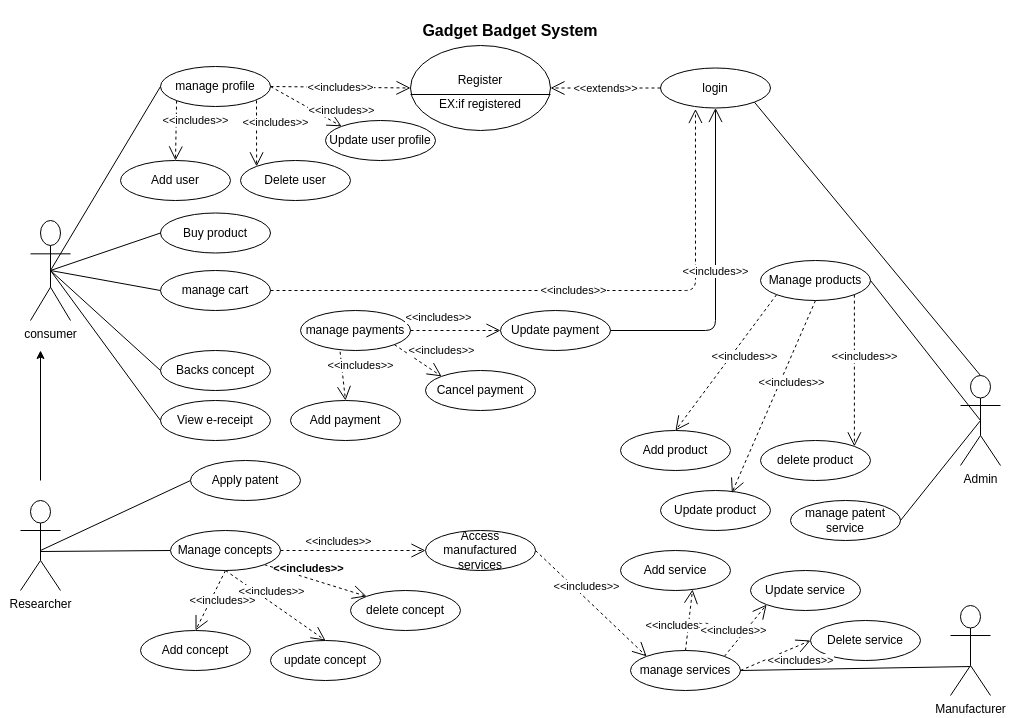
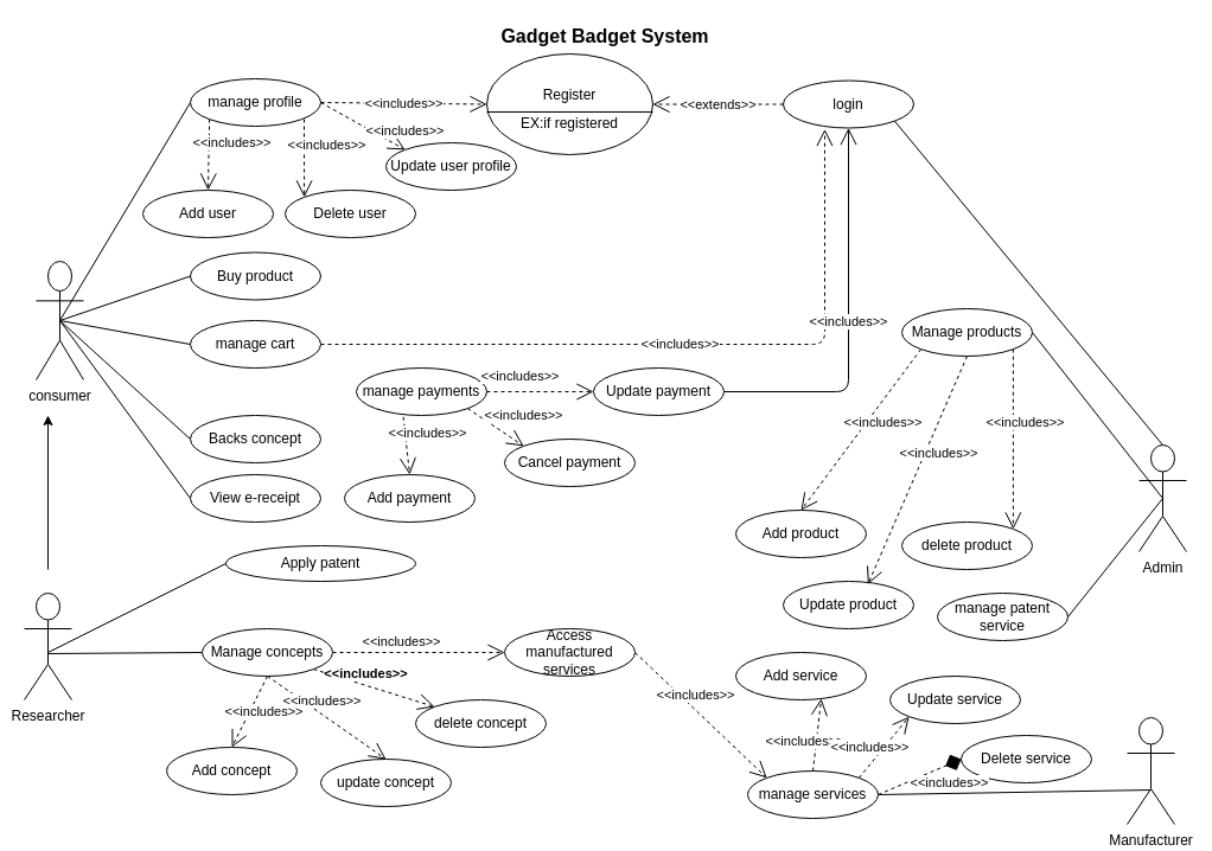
  <mxCell id="0" />
  <mxCell id="1" parent="0" />
  <mxCell id="2" value="Researcher" style="shape=umlActor;verticalLabelPosition=bottom;verticalAlign=top;html=1;outlineConnect=0;" parent="1" vertex="1"><mxGeometry x="20" y="500" width="40" height="90" as="geometry" /></mxCell>
  <mxCell id="3" value="" style="endArrow=classic;html=1;" parent="1" edge="1"><mxGeometry width="50" height="50" relative="1" as="geometry"><mxPoint x="40" y="480" as="sourcePoint" /><mxPoint x="40" y="350" as="targetPoint" /></mxGeometry></mxCell>
  <mxCell id="4" value="manage profile" style="ellipse;whiteSpace=wrap;html=1;" parent="1" vertex="1"><mxGeometry x="160" y="66" width="110" height="40" as="geometry" /></mxCell>
  <mxCell id="5" value="" style="ellipse;whiteSpace=wrap;html=1;" parent="1" vertex="1"><mxGeometry x="410" y="45" width="140" height="85" as="geometry" /></mxCell>
  <mxCell id="6" value="login" style="ellipse;whiteSpace=wrap;html=1;" parent="1" vertex="1"><mxGeometry x="660" y="67.5" width="110" height="40" as="geometry" /></mxCell>
  <mxCell id="7" value="&amp;lt;&amp;lt;includes&amp;gt;&amp;gt;" style="endArrow=open;endSize=12;dashed=1;html=1;exitX=1;exitY=0.5;exitDx=0;exitDy=0;entryX=0;entryY=0.5;entryDx=0;entryDy=0;" parent="1" source="4" target="5" edge="1"><mxGeometry width="160" relative="1" as="geometry"><mxPoint x="300" y="660" as="sourcePoint" /><mxPoint x="460" y="660" as="targetPoint" /></mxGeometry></mxCell>
  <mxCell id="8" value="" style="line;strokeWidth=1;fillColor=none;align=left;verticalAlign=middle;spacingTop=-1;spacingLeft=3;spacingRight=3;rotatable=0;labelPosition=right;points=[];portConstraint=eastwest;" parent="1" vertex="1"><mxGeometry x="410" y="90" width="140" height="8" as="geometry" /></mxCell>
  <mxCell id="9" value="EX:if registered" style="text;html=1;strokeColor=none;fillColor=none;align=center;verticalAlign=middle;whiteSpace=wrap;rounded=0;" parent="1" vertex="1"><mxGeometry x="435" y="94" width="90" height="20" as="geometry" /></mxCell>
  <mxCell id="10" value="&amp;lt;&amp;lt;extends&amp;gt;&amp;gt;" style="endArrow=open;endSize=12;dashed=1;html=1;exitX=0;exitY=0.5;exitDx=0;exitDy=0;entryX=1;entryY=0.5;entryDx=0;entryDy=0;" parent="1" source="6" target="5" edge="1"><mxGeometry width="160" relative="1" as="geometry"><mxPoint x="320" y="640" as="sourcePoint" /><mxPoint x="440" y="645" as="targetPoint" /></mxGeometry></mxCell>
  <mxCell id="11" value="" style="endArrow=none;html=1;entryX=0;entryY=0.5;entryDx=0;entryDy=0;" parent="1" target="58" edge="1"><mxGeometry width="50" height="50" relative="1" as="geometry"><mxPoint x="40" y="551" as="sourcePoint" /><mxPoint x="200" y="555" as="targetPoint" /></mxGeometry></mxCell>
  <mxCell id="12" value="Add concept" style="ellipse;whiteSpace=wrap;html=1;" parent="1" vertex="1"><mxGeometry x="140" y="630" width="110" height="40" as="geometry" /></mxCell>
  <mxCell id="13" value="update concept" style="ellipse;whiteSpace=wrap;html=1;" parent="1" vertex="1"><mxGeometry x="270" y="640" width="110" height="40" as="geometry" /></mxCell>
  <mxCell id="14" value="&amp;lt;&amp;lt;includes&amp;gt;&amp;gt;" style="endArrow=open;endSize=12;dashed=1;html=1;exitX=0.5;exitY=1;exitDx=0;exitDy=0;entryX=0.5;entryY=0;entryDx=0;entryDy=0;" parent="1" source="58" target="13" edge="1"><mxGeometry x="-0.2" y="10" width="160" relative="1" as="geometry"><mxPoint x="294.072" y="579.633" as="sourcePoint" /><mxPoint x="175" y="860" as="targetPoint" /><mxPoint y="1" as="offset" /></mxGeometry></mxCell>
  <mxCell id="15" value="delete concept" style="ellipse;whiteSpace=wrap;html=1;" parent="1" vertex="1"><mxGeometry x="350" y="590" width="110" height="40" as="geometry" /></mxCell>
  <mxCell id="16" value="&amp;lt;&amp;lt;includes&amp;gt;&amp;gt;" style="endArrow=open;endSize=12;dashed=1;html=1;entryX=0;entryY=0.5;entryDx=0;entryDy=0;fontStyle=0;exitX=1;exitY=0.5;exitDx=0;exitDy=0;" parent="1" source="58" target="45" edge="1"><mxGeometry x="-0.2" y="10" width="160" relative="1" as="geometry"><mxPoint x="294.072" y="530.367" as="sourcePoint" /><mxPoint x="305" y="900" as="targetPoint" /><mxPoint y="1" as="offset" /></mxGeometry></mxCell>
  <mxCell id="17" value="manage payments" style="ellipse;whiteSpace=wrap;html=1;" parent="1" vertex="1"><mxGeometry x="300" y="310" width="110" height="40" as="geometry" /></mxCell>
  <mxCell id="18" value="Add payment" style="ellipse;whiteSpace=wrap;html=1;" parent="1" vertex="1"><mxGeometry x="290" y="400" width="110" height="40" as="geometry" /></mxCell>
  <mxCell id="19" value="Update payment" style="ellipse;whiteSpace=wrap;html=1;" parent="1" vertex="1"><mxGeometry x="500" y="310" width="110" height="40" as="geometry" /></mxCell>
  <mxCell id="20" value="Cancel payment" style="ellipse;whiteSpace=wrap;html=1;" parent="1" vertex="1"><mxGeometry x="425" y="370" width="110" height="40" as="geometry" /></mxCell>
  <mxCell id="21" value="View e-receipt" style="ellipse;whiteSpace=wrap;html=1;" parent="1" vertex="1"><mxGeometry x="160" y="400" width="110" height="40" as="geometry" /></mxCell>
  <mxCell id="22" value="" style="endArrow=none;html=1;entryX=0;entryY=0.5;entryDx=0;entryDy=0;exitX=0.5;exitY=0.5;exitDx=0;exitDy=0;exitPerimeter=0;" parent="1" source="27" target="21" edge="1"><mxGeometry width="50" height="50" relative="1" as="geometry"><mxPoint x="55" y="260" as="sourcePoint" /><mxPoint x="330" y="420" as="targetPoint" /></mxGeometry></mxCell>
  <mxCell id="23" value="&amp;lt;&amp;lt;includes&amp;gt;&amp;gt;" style="endArrow=open;endSize=12;dashed=1;html=1;exitX=0.36;exitY=1.031;exitDx=0;exitDy=0;entryX=0.5;entryY=0;entryDx=0;entryDy=0;exitPerimeter=0;" parent="1" source="17" target="18" edge="1"><mxGeometry x="-0.346" y="19" width="160" relative="1" as="geometry"><mxPoint x="320" y="640" as="sourcePoint" /><mxPoint x="445" y="642.5" as="targetPoint" /><mxPoint as="offset" /></mxGeometry></mxCell>
  <mxCell id="24" value="manage patent service" style="ellipse;whiteSpace=wrap;html=1;" parent="1" vertex="1"><mxGeometry x="790" y="500" width="110" height="40" as="geometry" /></mxCell>
  <mxCell id="25" value="" style="endArrow=none;html=1;entryX=0;entryY=0.5;entryDx=0;entryDy=0;" parent="1" target="57" edge="1"><mxGeometry width="50" height="50" relative="1" as="geometry"><mxPoint x="40" y="550" as="sourcePoint" /><mxPoint x="185.928" y="490.367" as="targetPoint" /></mxGeometry></mxCell>
  <mxCell id="26" value="manage cart" style="ellipse;whiteSpace=wrap;html=1;" parent="1" vertex="1"><mxGeometry x="160" y="270" width="110" height="40" as="geometry" /></mxCell>
  <mxCell id="27" value="consumer" style="shape=umlActor;verticalLabelPosition=bottom;verticalAlign=top;html=1;outlineConnect=0;" parent="1" vertex="1"><mxGeometry x="30" y="220" width="40" height="100" as="geometry" /></mxCell>
  <mxCell id="28" value="" style="endArrow=none;html=1;exitX=0.5;exitY=0.5;exitDx=0;exitDy=0;exitPerimeter=0;entryX=0;entryY=0.5;entryDx=0;entryDy=0;" parent="1" source="27" target="4" edge="1"><mxGeometry width="50" height="50" relative="1" as="geometry"><mxPoint x="65" y="665" as="sourcePoint" /><mxPoint x="210" y="640" as="targetPoint" /></mxGeometry></mxCell>
  <mxCell id="29" value="Register" style="text;html=1;strokeColor=none;fillColor=none;align=center;verticalAlign=middle;whiteSpace=wrap;rounded=0;" parent="1" vertex="1"><mxGeometry x="460" y="70" width="40" height="20" as="geometry" /></mxCell>
  <mxCell id="30" value="" style="endArrow=none;html=1;exitX=0.5;exitY=0.5;exitDx=0;exitDy=0;exitPerimeter=0;entryX=0;entryY=0.5;entryDx=0;entryDy=0;" parent="1" source="27" target="26" edge="1"><mxGeometry width="50" height="50" relative="1" as="geometry"><mxPoint x="65" y="265" as="sourcePoint" /><mxPoint x="170" y="265" as="targetPoint" /></mxGeometry></mxCell>
  <mxCell id="31" value="&amp;lt;&amp;lt;includes&amp;gt;&amp;gt;" style="endArrow=open;endSize=12;dashed=1;html=1;entryX=0.318;entryY=1.025;entryDx=0;entryDy=0;entryPerimeter=0;exitX=1;exitY=0.5;exitDx=0;exitDy=0;" parent="1" source="26" target="6" edge="1"><mxGeometry width="160" relative="1" as="geometry"><mxPoint x="246" y="350" as="sourcePoint" /><mxPoint x="670" y="270" as="targetPoint" /><Array as="points"><mxPoint x="695" y="290" /></Array></mxGeometry></mxCell>
  <mxCell id="32" value="Backs concept" style="ellipse;whiteSpace=wrap;html=1;" parent="1" vertex="1"><mxGeometry x="160" y="350" width="110" height="40" as="geometry" /></mxCell>
  <mxCell id="33" value="" style="endArrow=none;html=1;exitX=0.5;exitY=0.5;exitDx=0;exitDy=0;exitPerimeter=0;entryX=0;entryY=0.5;entryDx=0;entryDy=0;" parent="1" source="27" target="32" edge="1"><mxGeometry width="50" height="50" relative="1" as="geometry"><mxPoint x="65" y="265" as="sourcePoint" /><mxPoint x="170" y="320" as="targetPoint" /></mxGeometry></mxCell>
  <mxCell id="34" value="&amp;lt;&amp;lt;includes&amp;gt;&amp;gt;" style="endArrow=open;endSize=12;dashed=1;html=1;entryX=0;entryY=0;entryDx=0;entryDy=0;exitX=1;exitY=1;exitDx=0;exitDy=0;" parent="1" source="17" target="20" edge="1"><mxGeometry x="0.506" y="22" width="160" relative="1" as="geometry"><mxPoint x="326.109" y="364.142" as="sourcePoint" /><mxPoint x="325" y="440" as="targetPoint" /><mxPoint x="-1" as="offset" /></mxGeometry></mxCell>
  <mxCell id="35" value="&amp;lt;&amp;lt;includes&amp;gt;&amp;gt;" style="endArrow=open;endSize=12;dashed=1;html=1;entryX=0;entryY=0.5;entryDx=0;entryDy=0;exitX=1;exitY=0.5;exitDx=0;exitDy=0;" parent="1" source="17" target="19" edge="1"><mxGeometry x="-0.387" y="13" width="160" relative="1" as="geometry"><mxPoint x="403.891" y="364.142" as="sourcePoint" /><mxPoint x="440" y="440" as="targetPoint" /><mxPoint as="offset" /></mxGeometry></mxCell>
  <mxCell id="36" value="&amp;lt;&amp;lt;includes&amp;gt;&amp;gt;" style="endArrow=open;endSize=12;dashed=0;html=1;entryX=0.5;entryY=1;entryDx=0;entryDy=0;exitX=1;exitY=0.5;exitDx=0;exitDy=0;" parent="1" source="19" target="6" edge="1"><mxGeometry width="160" relative="1" as="geometry"><mxPoint x="280" y="320" as="sourcePoint" /><mxPoint x="704.98" y="286" as="targetPoint" /><Array as="points"><mxPoint x="715" y="330" /></Array></mxGeometry></mxCell>
  <mxCell id="37" style="edgeStyle=orthogonalEdgeStyle;rounded=0;orthogonalLoop=1;jettySize=auto;html=1;exitX=0.5;exitY=1;exitDx=0;exitDy=0;" parent="1" edge="1"><mxGeometry relative="1" as="geometry"><mxPoint x="665" as="sourcePoint" y="510" /><mxPoint x="665" as="targetPoint" y="510" /></mxGeometry></mxCell>
  <mxCell id="38" value="Manufacturer" style="shape=umlActor;verticalLabelPosition=bottom;verticalAlign=top;html=1;outlineConnect=0;" parent="1" vertex="1"><mxGeometry x="950" y="605" width="40" height="90" as="geometry" /></mxCell>
  <mxCell id="39" value="manage services" style="ellipse;whiteSpace=wrap;html=1;" parent="1" vertex="1"><mxGeometry x="630" y="650" width="110" height="40" as="geometry" /></mxCell>
  <mxCell id="40" value="" style="endArrow=none;html=1;entryX=1;entryY=0.5;entryDx=0;entryDy=0;exitX=0.5;exitY=0.678;exitDx=0;exitDy=0;exitPerimeter=0;" parent="1" source="38" target="39" edge="1"><mxGeometry width="50" height="50" relative="1" as="geometry"><mxPoint x="50" y="560" as="sourcePoint" /><mxPoint x="178.609" y="730.251" as="targetPoint" /></mxGeometry></mxCell>
  <mxCell id="41" value="Buy product" style="ellipse;whiteSpace=wrap;html=1;" parent="1" vertex="1"><mxGeometry x="160" y="212.5" width="110" height="40" as="geometry" /></mxCell>
  <mxCell id="42" value="" style="endArrow=none;html=1;exitX=0.5;exitY=0.5;exitDx=0;exitDy=0;exitPerimeter=0;entryX=0;entryY=0.5;entryDx=0;entryDy=0;" parent="1" source="27" target="41" edge="1"><mxGeometry width="50" height="50" relative="1" as="geometry"><mxPoint x="60" y="280" as="sourcePoint" /><mxPoint x="170" y="180" as="targetPoint" /></mxGeometry></mxCell>
  <mxCell id="43" value="Admin" style="shape=umlActor;verticalLabelPosition=bottom;verticalAlign=top;html=1;outlineConnect=0;" parent="1" vertex="1"><mxGeometry x="960" y="375" width="40" height="90" as="geometry" /></mxCell>
  <mxCell id="44" value="" style="endArrow=none;html=1;entryX=1;entryY=1;entryDx=0;entryDy=0;exitX=0.5;exitY=0;exitDx=0;exitDy=0;exitPerimeter=0;" parent="1" source="43" target="6" edge="1"><mxGeometry width="50" height="50" relative="1" as="geometry"><mxPoint x="930" y="360" as="sourcePoint" /><mxPoint x="730" y="440" as="targetPoint" /></mxGeometry></mxCell>
  <mxCell id="45" value="Access manufactured services" style="ellipse;whiteSpace=wrap;html=1;" parent="1" vertex="1"><mxGeometry x="425" y="530" width="110" height="40" as="geometry" /></mxCell>
  <mxCell id="46" value="&amp;lt;&amp;lt;includes&amp;gt;&amp;gt;" style="endArrow=open;endSize=12;dashed=1;html=1;entryX=0;entryY=0;entryDx=0;entryDy=0;fontStyle=1;exitX=1;exitY=1;exitDx=0;exitDy=0;" parent="1" source="58" target="15" edge="1"><mxGeometry x="-0.2" y="10" width="160" relative="1" as="geometry"><mxPoint x="310" y="555" as="sourcePoint" /><mxPoint x="460" y="580" as="targetPoint" /><mxPoint y="1" as="offset" /></mxGeometry></mxCell>
  <mxCell id="47" value="&amp;lt;&amp;lt;includes&amp;gt;&amp;gt;" style="endArrow=open;endSize=12;dashed=1;html=1;exitX=1;exitY=0.5;exitDx=0;exitDy=0;entryX=0;entryY=0;entryDx=0;entryDy=0;" parent="1" source="45" target="39" edge="1"><mxGeometry x="-0.2" y="10" width="160" relative="1" as="geometry"><mxPoint x="318.02" y="534.01" as="sourcePoint" /><mxPoint x="620" y="440" as="targetPoint" /><mxPoint y="1" as="offset" /><Array as="points" /></mxGeometry></mxCell>
  <mxCell id="48" value="Manage products" style="ellipse;whiteSpace=wrap;html=1;" parent="1" vertex="1"><mxGeometry x="760" y="260" width="110" height="40" as="geometry" /></mxCell>
  <mxCell id="49" value="" style="endArrow=none;html=1;entryX=1;entryY=0.5;entryDx=0;entryDy=0;exitX=0.5;exitY=0.5;exitDx=0;exitDy=0;exitPerimeter=0;" parent="1" source="43" target="48" edge="1"><mxGeometry width="50" height="50" relative="1" as="geometry"><mxPoint x="960" y="380" as="sourcePoint" /><mxPoint x="763.636" y="194.234" as="targetPoint" /></mxGeometry></mxCell>
  <mxCell id="50" value="Add product" style="ellipse;whiteSpace=wrap;html=1;" parent="1" vertex="1"><mxGeometry x="620" y="430" width="110" height="40" as="geometry" /></mxCell>
  <mxCell id="51" value="delete product" style="ellipse;whiteSpace=wrap;html=1;" parent="1" vertex="1"><mxGeometry x="760" y="440" width="110" height="40" as="geometry" /></mxCell>
  <mxCell id="52" value="Update product" style="ellipse;whiteSpace=wrap;html=1;" parent="1" vertex="1"><mxGeometry x="660" y="490" width="110" height="40" as="geometry" /></mxCell>
  <mxCell id="53" value="&amp;lt;&amp;lt;includes&amp;gt;&amp;gt;" style="endArrow=open;endSize=12;dashed=1;html=1;exitX=0;exitY=1;exitDx=0;exitDy=0;entryX=0.5;entryY=0;entryDx=0;entryDy=0;" parent="1" source="48" target="50" edge="1"><mxGeometry x="-0.2" y="10" width="160" relative="1" as="geometry"><mxPoint x="304.037" y="569.655" as="sourcePoint" /><mxPoint x="335" y="650" as="targetPoint" /><mxPoint y="1" as="offset" /></mxGeometry></mxCell>
  <mxCell id="54" value="&amp;lt;&amp;lt;includes&amp;gt;&amp;gt;" style="endArrow=open;endSize=12;dashed=1;html=1;exitX=0.5;exitY=1;exitDx=0;exitDy=0;entryX=0.649;entryY=0.061;entryDx=0;entryDy=0;entryPerimeter=0;" parent="1" source="48" target="52" edge="1"><mxGeometry x="-0.2" y="10" width="160" relative="1" as="geometry"><mxPoint x="786.364" y="374.234" as="sourcePoint" /><mxPoint x="685" y="440" as="targetPoint" /><mxPoint y="1" as="offset" /></mxGeometry></mxCell>
  <mxCell id="55" value="&amp;lt;&amp;lt;includes&amp;gt;&amp;gt;" style="endArrow=open;endSize=12;dashed=1;html=1;exitX=1;exitY=1;exitDx=0;exitDy=0;entryX=1;entryY=0;entryDx=0;entryDy=0;" parent="1" source="48" target="51" edge="1"><mxGeometry x="-0.2" y="10" width="160" relative="1" as="geometry"><mxPoint x="825" y="380" as="sourcePoint" /><mxPoint x="741.39" y="502.44" as="targetPoint" /><mxPoint y="1" as="offset" /></mxGeometry></mxCell>
  <mxCell id="56" value="&amp;lt;&amp;lt;includes&amp;gt;&amp;gt;" style="endArrow=open;endSize=12;dashed=1;html=1;exitX=0.5;exitY=1;exitDx=0;exitDy=0;entryX=0.5;entryY=0;entryDx=0;entryDy=0;" parent="1" source="58" target="12" edge="1"><mxGeometry x="-0.2" y="10" width="160" relative="1" as="geometry"><mxPoint x="255" y="590" as="sourcePoint" /><mxPoint x="335" y="650" as="targetPoint" /><mxPoint y="1" as="offset" /></mxGeometry></mxCell>
- <mxCell id="57" value="Apply patent" style="ellipse;whiteSpace=wrap;html=1;" parent="1" vertex="1"><mxGeometry x="190" y="460" width="110" height="40" as="geometry" /></mxCell>
+ <mxCell id="57" value="Apply patent" style="ellipse;whiteSpace=wrap;html=1;" parent="1" vertex="1"><mxGeometry x="190" y="460" width="160" height="30" as="geometry" /></mxCell>
  <mxCell id="58" value="Manage concepts" style="ellipse;whiteSpace=wrap;html=1;" parent="1" vertex="1"><mxGeometry x="170" y="530" width="110" height="40" as="geometry" /></mxCell>
  <mxCell id="59" value="&lt;b&gt;&lt;font style=&quot;font-size: 16px&quot;&gt;Gadget Badget System&lt;/font&gt;&lt;/b&gt;" style="text;html=1;strokeColor=none;fillColor=none;align=center;verticalAlign=middle;whiteSpace=wrap;rounded=0;" parent="1" vertex="1"><mxGeometry x="375" y="20" width="270" height="20" as="geometry" /></mxCell>
  <mxCell id="60" value="Add service" style="ellipse;whiteSpace=wrap;html=1;" parent="1" vertex="1"><mxGeometry x="620" y="550" width="110" height="40" as="geometry" /></mxCell>
  <mxCell id="61" value="Update service" style="ellipse;whiteSpace=wrap;html=1;" parent="1" vertex="1"><mxGeometry x="750" y="570" width="110" height="40" as="geometry" /></mxCell>
  <mxCell id="62" value="Delete service" style="ellipse;whiteSpace=wrap;html=1;" parent="1" vertex="1"><mxGeometry x="810" y="620" width="110" height="40" as="geometry" /></mxCell>
  <mxCell id="63" value="&amp;lt;&amp;lt;includes&amp;gt;&amp;gt;" style="endArrow=open;endSize=12;dashed=1;html=1;exitX=0.5;exitY=0;exitDx=0;exitDy=0;entryX=0.655;entryY=0.975;entryDx=0;entryDy=0;entryPerimeter=0;" parent="1" source="39" target="60" edge="1"><mxGeometry x="-0.2" y="10" width="160" relative="1" as="geometry"><mxPoint x="773.61" y="598.78" as="sourcePoint" /><mxPoint x="690" y="721.22" as="targetPoint" /><mxPoint y="1" as="offset" /></mxGeometry></mxCell>
  <mxCell id="64" value="" style="endArrow=none;html=1;entryX=1;entryY=0.5;entryDx=0;entryDy=0;exitX=0.5;exitY=0.5;exitDx=0;exitDy=0;exitPerimeter=0;" parent="1" source="43" target="24" edge="1"><mxGeometry width="50" height="50" relative="1" as="geometry"><mxPoint x="960" y="359" as="sourcePoint" /><mxPoint x="880" y="360" as="targetPoint" /></mxGeometry></mxCell>
  <mxCell id="65" value="&amp;lt;&amp;lt;includes&amp;gt;&amp;gt;" style="endArrow=open;endSize=12;dashed=1;html=1;exitX=1;exitY=0;exitDx=0;exitDy=0;entryX=0;entryY=1;entryDx=0;entryDy=0;" parent="1" source="39" target="61" edge="1"><mxGeometry x="-0.2" y="10" width="160" relative="1" as="geometry"><mxPoint x="695" y="660" as="sourcePoint" /><mxPoint x="702.05" y="599" as="targetPoint" /><mxPoint y="1" as="offset" /></mxGeometry></mxCell>
- <mxCell id="66" value="&amp;lt;&amp;lt;includes&amp;gt;&amp;gt;" style="endArrow=open;endSize=12;dashed=1;html=1;exitX=1;exitY=0.5;exitDx=0;exitDy=0;entryX=0;entryY=0.5;entryDx=0;entryDy=0;" parent="1" source="39" target="62" edge="1"><mxGeometry x="0.552" y="-14" width="160" relative="1" as="geometry"><mxPoint x="733.891" y="665.858" as="sourcePoint" /><mxPoint x="760" y="600" as="targetPoint" /><mxPoint as="offset" /></mxGeometry></mxCell>
+ <mxCell id="66" value="&amp;lt;&amp;lt;includes&amp;gt;&amp;gt;" style="endArrow=diamond;endSize=12;dashed=1;html=1;exitX=1;exitY=0.5;exitDx=0;exitDy=0;entryX=0;entryY=0.5;entryDx=0;entryDy=0;" parent="1" source="39" target="62" edge="1"><mxGeometry x="0.552" y="-14" width="160" relative="1" as="geometry"><mxPoint x="733.891" y="665.858" as="sourcePoint" /><mxPoint x="760" y="600" as="targetPoint" /><mxPoint as="offset" /></mxGeometry></mxCell>
  <mxCell id="67" value="Add user" style="ellipse;whiteSpace=wrap;html=1;" parent="1" vertex="1"><mxGeometry x="120" y="160" width="110" height="40" as="geometry" /></mxCell>
  <mxCell id="68" value="Delete user" style="ellipse;whiteSpace=wrap;html=1;" parent="1" vertex="1"><mxGeometry x="240" y="160" width="110" height="40" as="geometry" /></mxCell>
  <mxCell id="69" value="Update user profile" style="ellipse;whiteSpace=wrap;html=1;" parent="1" vertex="1"><mxGeometry x="325" y="120" width="110" height="40" as="geometry" /></mxCell>
  <mxCell id="70" value="&amp;lt;&amp;lt;includes&amp;gt;&amp;gt;" style="endArrow=open;endSize=12;dashed=1;html=1;exitX=0;exitY=1;exitDx=0;exitDy=0;entryX=0.5;entryY=0;entryDx=0;entryDy=0;" parent="1" source="4" target="67" edge="1"><mxGeometry x="-0.346" y="19" width="160" relative="1" as="geometry"><mxPoint x="349.6" y="361.24" as="sourcePoint" /><mxPoint x="355" y="410" as="targetPoint" /><mxPoint as="offset" /></mxGeometry></mxCell>
  <mxCell id="71" value="&amp;lt;&amp;lt;includes&amp;gt;&amp;gt;" style="endArrow=open;endSize=12;dashed=1;html=1;entryX=0;entryY=0;entryDx=0;entryDy=0;" parent="1" target="68" edge="1"><mxGeometry x="-0.346" y="19" width="160" relative="1" as="geometry"><mxPoint x="256" y="100" as="sourcePoint" /><mxPoint x="195" y="170" as="targetPoint" /><mxPoint as="offset" /></mxGeometry></mxCell>
  <mxCell id="72" value="&amp;lt;&amp;lt;includes&amp;gt;&amp;gt;" style="endArrow=open;endSize=12;dashed=1;html=1;exitX=1;exitY=0.5;exitDx=0;exitDy=0;entryX=0;entryY=0;entryDx=0;entryDy=0;" parent="1" source="4" target="69" edge="1"><mxGeometry x="0.81" y="14" width="160" relative="1" as="geometry"><mxPoint x="266" y="110" as="sourcePoint" /><mxPoint x="320" y="120" as="targetPoint" /><mxPoint as="offset" /></mxGeometry></mxCell>
